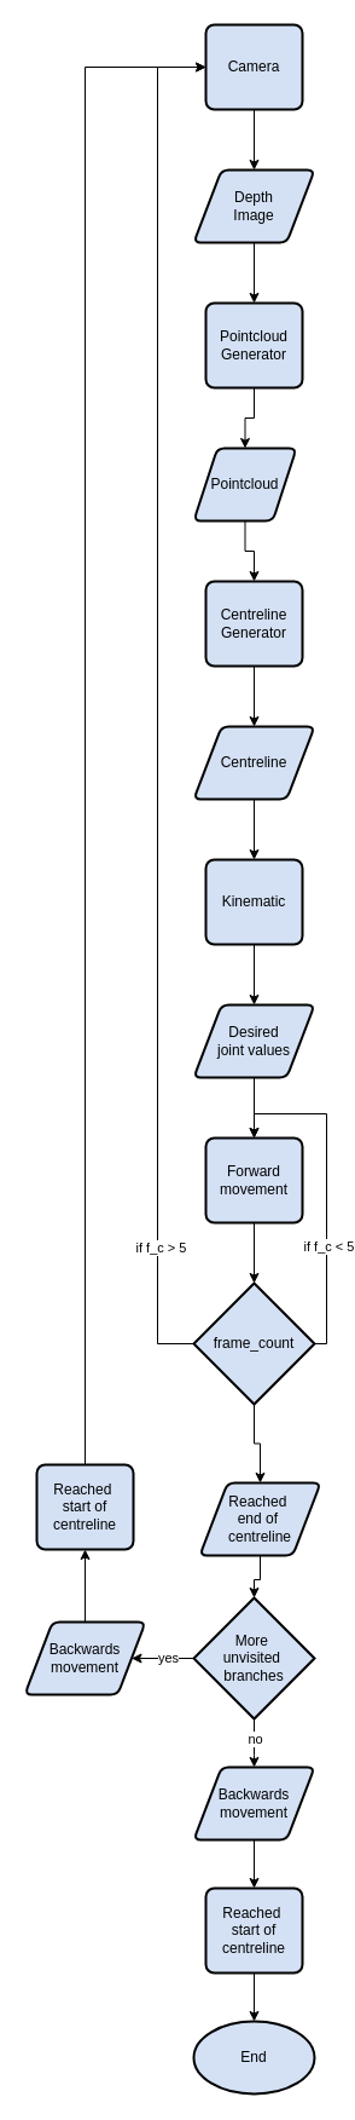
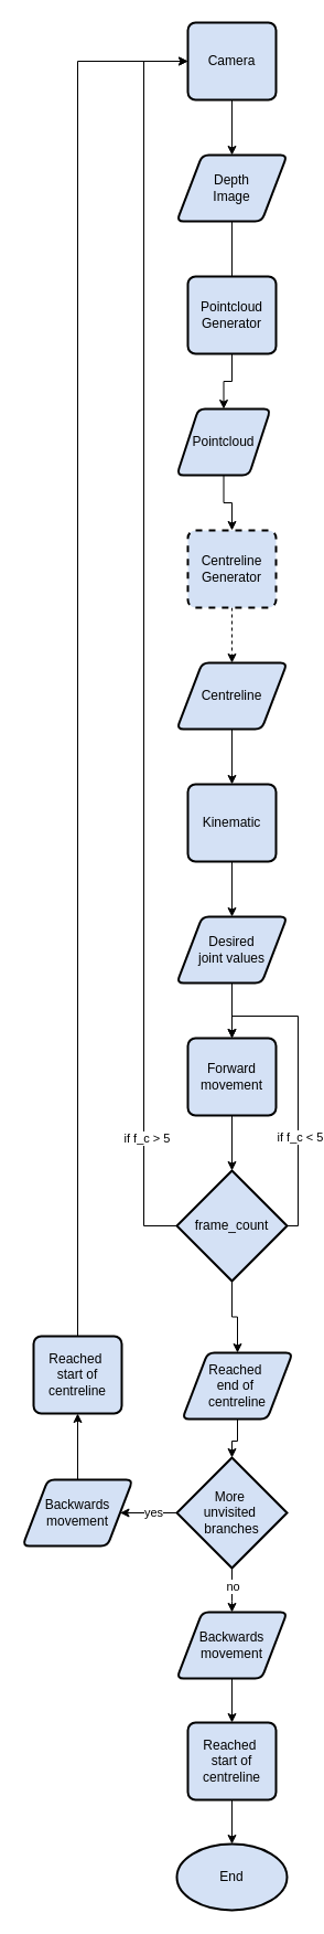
  <mxCell id="0" />
  <mxCell id="1" parent="0" />
- <mxCell id="2" style="edgeStyle=orthogonalEdgeStyle;rounded=0;orthogonalLoop=1;jettySize=auto;html=1;entryX=0.5;entryY=0;entryDx=0;entryDy=0;" edge="1" parent="1" source="3" target="5"><mxGeometry relative="1" as="geometry" /></mxCell>
+ <mxCell id="2" style="edgeStyle=orthogonalEdgeStyle;rounded=0;orthogonalLoop=1;jettySize=auto;html=1;entryX=0.5;entryY=0;entryDx=0;entryDy=0;endArrow=none;" edge="1" parent="1" source="3" target="5"><mxGeometry relative="1" as="geometry" /></mxCell>
  <mxCell id="3" value="Depth&lt;div&gt;Image&lt;/div&gt;" style="shape=parallelogram;html=1;strokeWidth=2;perimeter=parallelogramPerimeter;whiteSpace=wrap;rounded=1;arcSize=12;size=0.23;fillColor=#D4E1F5;" vertex="1" parent="1"><mxGeometry x="160" y="140" width="100" height="60" as="geometry" /></mxCell>
  <mxCell id="4" style="edgeStyle=orthogonalEdgeStyle;rounded=0;orthogonalLoop=1;jettySize=auto;html=1;entryX=0.5;entryY=0;entryDx=0;entryDy=0;" edge="1" parent="1" source="5" target="7"><mxGeometry relative="1" as="geometry" /></mxCell>
  <mxCell id="5" value="Pointcloud&lt;div&gt;Generator&lt;/div&gt;" style="rounded=1;whiteSpace=wrap;html=1;absoluteArcSize=1;arcSize=14;strokeWidth=2;fillColor=#D4E1F5;" vertex="1" parent="1"><mxGeometry x="170" y="250" width="80" height="70" as="geometry" /></mxCell>
  <mxCell id="6" style="edgeStyle=orthogonalEdgeStyle;rounded=0;orthogonalLoop=1;jettySize=auto;html=1;entryX=0.5;entryY=0;entryDx=0;entryDy=0;" edge="1" parent="1" source="7" target="9"><mxGeometry relative="1" as="geometry" /></mxCell>
  <mxCell id="7" value="Pointcloud" style="shape=parallelogram;html=1;strokeWidth=2;perimeter=parallelogramPerimeter;whiteSpace=wrap;rounded=1;arcSize=12;size=0.23;fillColor=#D4E1F5;" vertex="1" parent="1"><mxGeometry x="160" y="370" width="85" height="60" as="geometry" /></mxCell>
- <mxCell id="8" style="edgeStyle=orthogonalEdgeStyle;rounded=0;orthogonalLoop=1;jettySize=auto;html=1;" edge="1" parent="1" source="9" target="11"><mxGeometry relative="1" as="geometry" /></mxCell>
- <mxCell id="9" value="Centreline&lt;br&gt;Generator" style="rounded=1;whiteSpace=wrap;html=1;absoluteArcSize=1;arcSize=14;strokeWidth=2;strokeColor=#000000;fillColor=#D4E1F5;" vertex="1" parent="1"><mxGeometry x="170" y="480" width="80" height="70" as="geometry" /></mxCell>
+ <mxCell id="8" style="edgeStyle=orthogonalEdgeStyle;rounded=0;orthogonalLoop=1;jettySize=auto;html=1;dashed=1;" edge="1" parent="1" source="9" target="11"><mxGeometry relative="1" as="geometry" /></mxCell>
+ <mxCell id="9" value="Centreline&lt;br&gt;Generator" style="rounded=1;whiteSpace=wrap;html=1;absoluteArcSize=1;arcSize=14;strokeWidth=2;strokeColor=#000000;fillColor=#D4E1F5;dashed=1;" vertex="1" parent="1"><mxGeometry x="170" y="480" width="80" height="70" as="geometry" /></mxCell>
  <mxCell id="10" style="edgeStyle=orthogonalEdgeStyle;rounded=0;orthogonalLoop=1;jettySize=auto;html=1;" edge="1" parent="1" source="11" target="13"><mxGeometry relative="1" as="geometry" /></mxCell>
  <mxCell id="11" value="Centreline" style="shape=parallelogram;html=1;strokeWidth=2;perimeter=parallelogramPerimeter;whiteSpace=wrap;rounded=1;arcSize=12;size=0.23;fillColor=#D4E1F5;" vertex="1" parent="1"><mxGeometry x="160" y="600" width="100" height="60" as="geometry" /></mxCell>
  <mxCell id="12" style="edgeStyle=orthogonalEdgeStyle;rounded=0;orthogonalLoop=1;jettySize=auto;html=1;entryX=0.5;entryY=0;entryDx=0;entryDy=0;" edge="1" parent="1" source="13" target="15"><mxGeometry relative="1" as="geometry" /></mxCell>
  <mxCell id="13" value="Kinematic" style="rounded=1;whiteSpace=wrap;html=1;absoluteArcSize=1;arcSize=14;strokeWidth=2;fillColor=#D4E1F5;" vertex="1" parent="1"><mxGeometry x="170" y="710" width="80" height="70" as="geometry" /></mxCell>
  <mxCell id="14" style="edgeStyle=orthogonalEdgeStyle;rounded=0;orthogonalLoop=1;jettySize=auto;html=1;entryX=0.5;entryY=0;entryDx=0;entryDy=0;" edge="1" parent="1" source="15" target="16"><mxGeometry relative="1" as="geometry" /></mxCell>
  <mxCell id="15" value="Desired&lt;br&gt;joint values" style="shape=parallelogram;html=1;strokeWidth=2;perimeter=parallelogramPerimeter;whiteSpace=wrap;rounded=1;arcSize=12;size=0.23;fillColor=#D4E1F5;" vertex="1" parent="1"><mxGeometry x="160" y="830" width="100" height="60" as="geometry" /></mxCell>
  <mxCell id="16" value="Forward&lt;br&gt;movement" style="rounded=1;whiteSpace=wrap;html=1;absoluteArcSize=1;arcSize=14;strokeWidth=2;strokeColor=#000000;fillColor=#D4E1F5;" vertex="1" parent="1"><mxGeometry x="170" y="940" width="80" height="70" as="geometry" /></mxCell>
  <mxCell id="17" style="edgeStyle=orthogonalEdgeStyle;rounded=0;orthogonalLoop=1;jettySize=auto;html=1;entryX=0.5;entryY=0;entryDx=0;entryDy=0;" edge="1" parent="1" source="21" target="16"><mxGeometry relative="1" as="geometry"><Array as="points"><mxPoint x="270" y="1110" /><mxPoint x="270" y="920" /><mxPoint x="210" y="920" /></Array></mxGeometry></mxCell>
  <mxCell id="18" value="if f_c &amp;lt; 5" style="edgeLabel;html=1;align=center;verticalAlign=middle;resizable=0;points=[];" vertex="1" connectable="0" parent="17"><mxGeometry x="0.098" y="-1" relative="1" as="geometry"><mxPoint y="63" as="offset" /></mxGeometry></mxCell>
  <mxCell id="19" style="edgeStyle=orthogonalEdgeStyle;rounded=0;orthogonalLoop=1;jettySize=auto;html=1;entryX=0;entryY=0.5;entryDx=0;entryDy=0;" edge="1" parent="1" source="21" target="23"><mxGeometry relative="1" as="geometry"><Array as="points"><mxPoint x="130" y="1110" /><mxPoint x="130" y="55" /></Array></mxGeometry></mxCell>
  <mxCell id="20" value="if f_c &amp;gt; 5" style="edgeLabel;html=1;align=center;verticalAlign=middle;resizable=0;points=[];" vertex="1" connectable="0" parent="19"><mxGeometry x="-0.805" y="-2" relative="1" as="geometry"><mxPoint as="offset" /></mxGeometry></mxCell>
  <mxCell id="21" value="frame_count" style="strokeWidth=2;html=1;shape=mxgraph.flowchart.decision;whiteSpace=wrap;fillColor=#D4E1F5;" vertex="1" parent="1"><mxGeometry x="160" y="1060" width="100" height="100" as="geometry" /></mxCell>
  <mxCell id="22" style="edgeStyle=orthogonalEdgeStyle;rounded=0;orthogonalLoop=1;jettySize=auto;html=1;" edge="1" parent="1" source="23" target="3"><mxGeometry relative="1" as="geometry" /></mxCell>
  <mxCell id="23" value="Camera" style="rounded=1;whiteSpace=wrap;html=1;absoluteArcSize=1;arcSize=14;strokeWidth=2;fillColor=#D4E1F5;strokeColor=#000000;" vertex="1" parent="1"><mxGeometry x="170" y="20" width="80" height="70" as="geometry" /></mxCell>
  <mxCell id="24" style="edgeStyle=orthogonalEdgeStyle;rounded=0;orthogonalLoop=1;jettySize=auto;html=1;entryX=1;entryY=0.5;entryDx=0;entryDy=0;" edge="1" parent="1" source="26" target="31"><mxGeometry relative="1" as="geometry" /></mxCell>
  <mxCell id="25" value="yes" style="edgeLabel;html=1;align=center;verticalAlign=middle;resizable=0;points=[];" vertex="1" connectable="0" parent="24"><mxGeometry x="-0.131" y="-1" relative="1" as="geometry"><mxPoint as="offset" /></mxGeometry></mxCell>
  <mxCell id="26" value="More&amp;nbsp;&lt;div&gt;unvisited&amp;nbsp;&lt;/div&gt;&lt;div&gt;branches&lt;/div&gt;" style="strokeWidth=2;html=1;shape=mxgraph.flowchart.decision;whiteSpace=wrap;fillColor=#D4E1F5;" vertex="1" parent="1"><mxGeometry x="160" y="1320" width="100" height="100" as="geometry" /></mxCell>
  <mxCell id="27" style="edgeStyle=orthogonalEdgeStyle;rounded=0;orthogonalLoop=1;jettySize=auto;html=1;entryX=0.5;entryY=0;entryDx=0;entryDy=0;entryPerimeter=0;" edge="1" parent="1" source="16" target="21"><mxGeometry relative="1" as="geometry" /></mxCell>
  <mxCell id="28" style="edgeStyle=orthogonalEdgeStyle;rounded=0;orthogonalLoop=1;jettySize=auto;html=1;entryX=0.5;entryY=0;entryDx=0;entryDy=0;" edge="1" parent="1" source="21" target="41"><mxGeometry relative="1" as="geometry"><mxPoint x="210" y="1200" as="targetPoint" /></mxGeometry></mxCell>
  <mxCell id="29" style="edgeStyle=orthogonalEdgeStyle;rounded=0;orthogonalLoop=1;jettySize=auto;html=1;exitX=0.5;exitY=1;exitDx=0;exitDy=0;" edge="1" parent="1" source="41" target="26"><mxGeometry relative="1" as="geometry"><mxPoint x="210" y="1280" as="sourcePoint" /></mxGeometry></mxCell>
  <mxCell id="30" style="edgeStyle=orthogonalEdgeStyle;rounded=0;orthogonalLoop=1;jettySize=auto;html=1;entryX=0.5;entryY=1;entryDx=0;entryDy=0;" edge="1" parent="1" source="31" target="36"><mxGeometry relative="1" as="geometry" /></mxCell>
  <mxCell id="31" value="Backwards movement" style="shape=parallelogram;html=1;strokeWidth=2;perimeter=parallelogramPerimeter;whiteSpace=wrap;rounded=1;arcSize=12;size=0.23;fillColor=#D4E1F5;" vertex="1" parent="1"><mxGeometry x="20" y="1340" width="100" height="60" as="geometry" /></mxCell>
  <mxCell id="32" value="End" style="strokeWidth=2;html=1;shape=mxgraph.flowchart.start_1;whiteSpace=wrap;fillColor=#D4E1F5;" vertex="1" parent="1"><mxGeometry x="160" y="1670" width="100" height="60" as="geometry" /></mxCell>
  <mxCell id="33" style="edgeStyle=orthogonalEdgeStyle;rounded=0;orthogonalLoop=1;jettySize=auto;html=1;entryX=0.5;entryY=0;entryDx=0;entryDy=0;exitX=0.5;exitY=1;exitDx=0;exitDy=0;exitPerimeter=0;" edge="1" parent="1" source="26" target="38"><mxGeometry relative="1" as="geometry"><mxPoint x="280" y="1350" as="targetPoint" /><Array as="points"><mxPoint x="210" y="1450" /><mxPoint x="210" y="1450" /></Array></mxGeometry></mxCell>
  <mxCell id="34" value="no" style="edgeLabel;html=1;align=center;verticalAlign=middle;resizable=0;points=[];" vertex="1" connectable="0" parent="33"><mxGeometry x="-0.214" relative="1" as="geometry"><mxPoint as="offset" /></mxGeometry></mxCell>
  <mxCell id="35" style="edgeStyle=orthogonalEdgeStyle;rounded=0;orthogonalLoop=1;jettySize=auto;html=1;exitX=0.5;exitY=0;exitDx=0;exitDy=0;entryX=0;entryY=0.5;entryDx=0;entryDy=0;" edge="1" parent="1" source="36" target="23"><mxGeometry relative="1" as="geometry"><mxPoint x="130" y="60" as="targetPoint" /><Array as="points"><mxPoint x="70" y="55" /></Array></mxGeometry></mxCell>
  <mxCell id="36" value="Reached&amp;nbsp;&lt;div&gt;start of centreline&lt;/div&gt;" style="rounded=1;whiteSpace=wrap;html=1;absoluteArcSize=1;arcSize=14;strokeWidth=2;fillColor=#D4E1F5;" vertex="1" parent="1"><mxGeometry x="30" y="1210" width="80" height="70" as="geometry" /></mxCell>
  <mxCell id="37" style="edgeStyle=orthogonalEdgeStyle;rounded=0;orthogonalLoop=1;jettySize=auto;html=1;entryX=0.5;entryY=0;entryDx=0;entryDy=0;" edge="1" parent="1" source="38" target="39"><mxGeometry relative="1" as="geometry" /></mxCell>
  <mxCell id="38" value="Backwards movement" style="shape=parallelogram;html=1;strokeWidth=2;perimeter=parallelogramPerimeter;whiteSpace=wrap;rounded=1;arcSize=12;size=0.23;fillColor=#D4E1F5;" vertex="1" parent="1"><mxGeometry x="160" y="1460" width="100" height="60" as="geometry" /></mxCell>
  <mxCell id="39" value="Reached&amp;nbsp;&lt;div&gt;start of centreline&lt;/div&gt;" style="rounded=1;whiteSpace=wrap;html=1;absoluteArcSize=1;arcSize=14;strokeWidth=2;fillColor=#D4E1F5;" vertex="1" parent="1"><mxGeometry x="170" y="1560" width="80" height="70" as="geometry" /></mxCell>
  <mxCell id="40" style="edgeStyle=orthogonalEdgeStyle;rounded=0;orthogonalLoop=1;jettySize=auto;html=1;entryX=0.5;entryY=0;entryDx=0;entryDy=0;entryPerimeter=0;" edge="1" parent="1" source="39" target="32"><mxGeometry relative="1" as="geometry" /></mxCell>
  <mxCell id="41" value="Reached&amp;nbsp;&lt;div&gt;end&amp;nbsp;&lt;span style=&quot;background-color: transparent; color: light-dark(rgb(0, 0, 0), rgb(255, 255, 255));&quot;&gt;of&amp;nbsp;&lt;/span&gt;&lt;/div&gt;&lt;div&gt;&lt;span style=&quot;background-color: transparent; color: light-dark(rgb(0, 0, 0), rgb(255, 255, 255));&quot;&gt;centreline&lt;/span&gt;&lt;/div&gt;" style="shape=parallelogram;html=1;strokeWidth=2;perimeter=parallelogramPerimeter;whiteSpace=wrap;rounded=1;arcSize=12;size=0.23;fillColor=#D4E1F5;" vertex="1" parent="1"><mxGeometry x="165" y="1225" width="100" height="60" as="geometry" /></mxCell>
